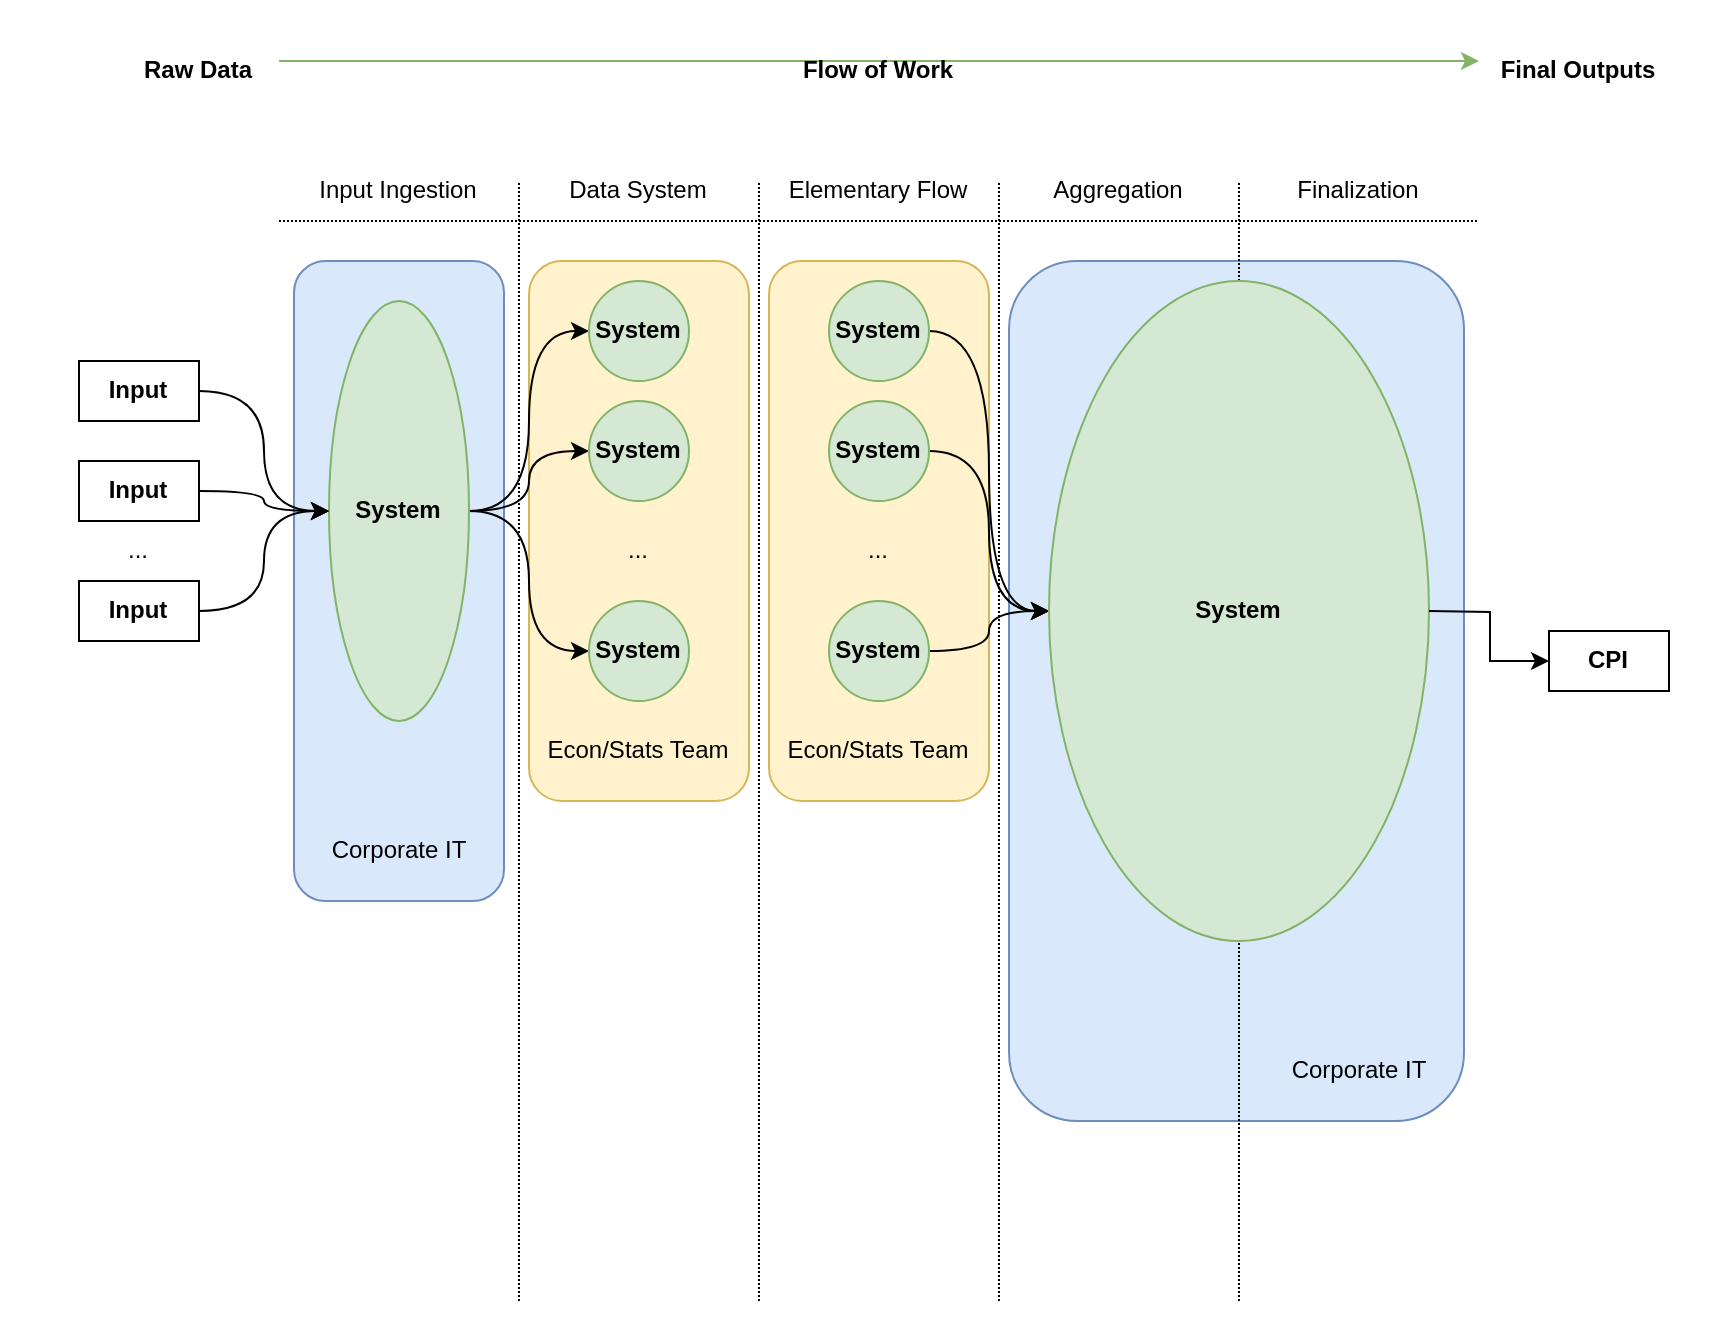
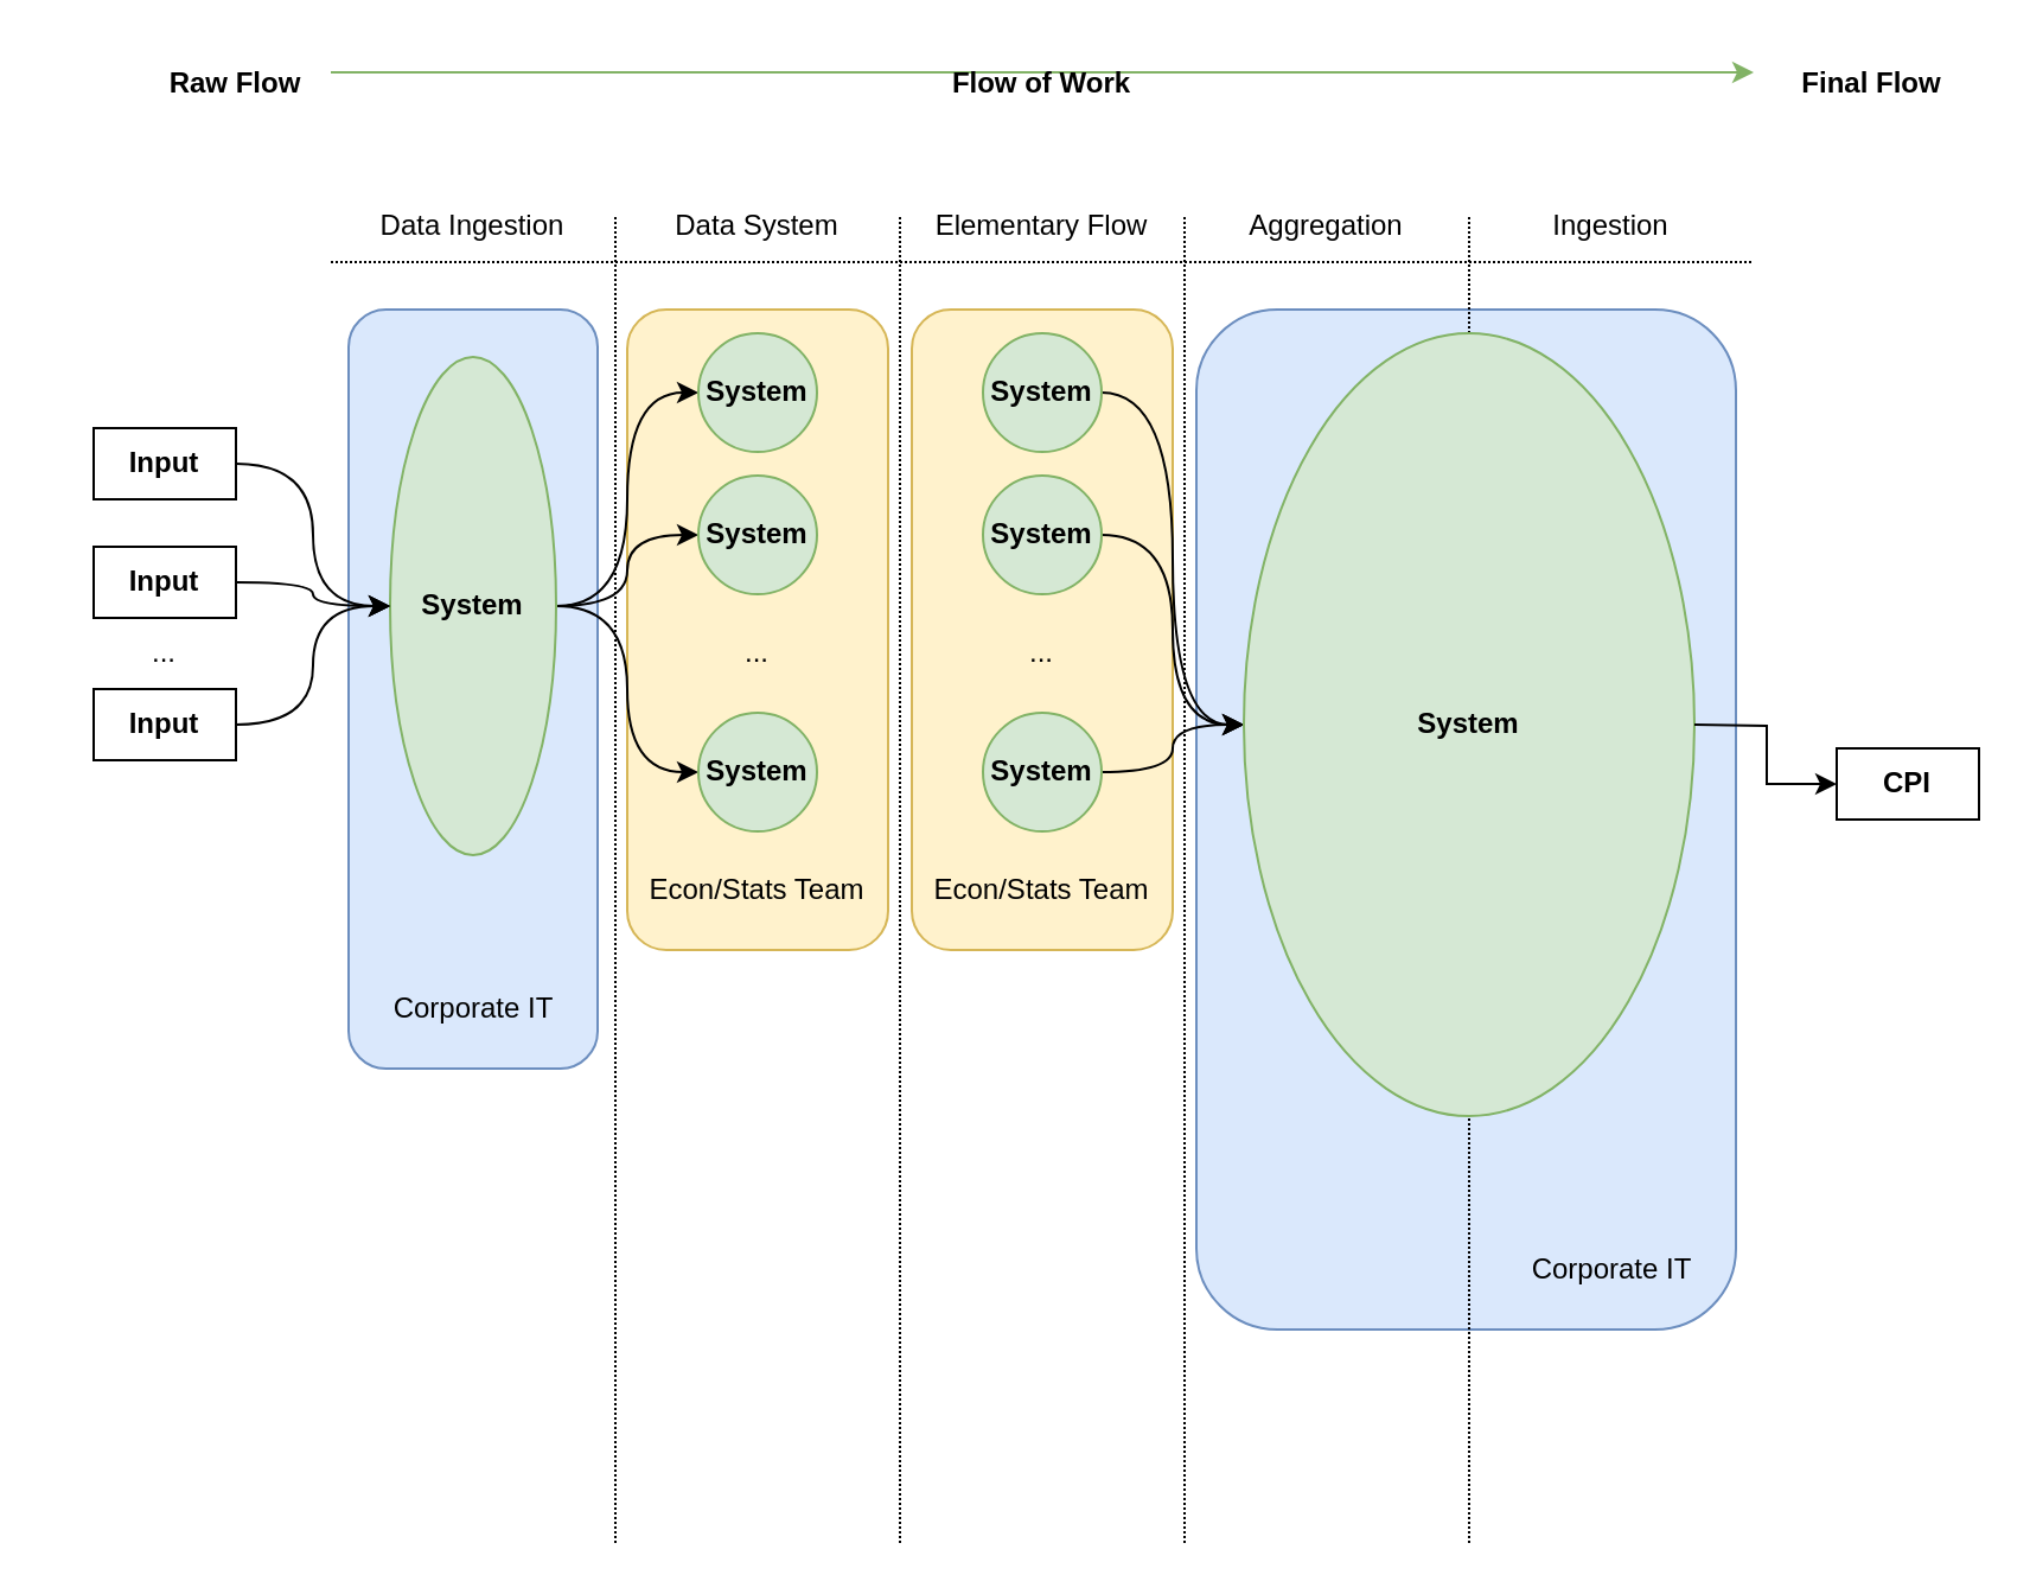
  <mxCell id="0" />
  <mxCell id="1" parent="0" />
  <mxCell id="2" value="" style="rounded=1;whiteSpace=wrap;html=1;fillColor=#dae8fc;strokeColor=#6c8ebf;" vertex="1" parent="1"><mxGeometry x="504" y="130" width="227.5" height="430" as="geometry" /></mxCell>
  <mxCell id="3" value="" style="rounded=1;whiteSpace=wrap;html=1;fillColor=#fff2cc;strokeColor=#d6b656;" vertex="1" parent="1"><mxGeometry x="264" y="130" width="110" height="270" as="geometry" /></mxCell>
  <mxCell id="4" value="" style="endArrow=none;html=1;rounded=0;strokeWidth=1;dashed=1;dashPattern=1 1;" parent="1" edge="1"><mxGeometry width="50" height="50" relative="1" as="geometry"><mxPoint x="139" y="110" as="sourcePoint" /><mxPoint x="739" y="110" as="targetPoint" /></mxGeometry></mxCell>
  <mxCell id="5" value="" style="endArrow=none;html=1;rounded=0;dashed=1;dashPattern=1 1;" parent="1" edge="1"><mxGeometry width="50" height="50" relative="1" as="geometry"><mxPoint x="259" y="650" as="sourcePoint" /><mxPoint x="259" y="90" as="targetPoint" /></mxGeometry></mxCell>
  <mxCell id="6" value="" style="endArrow=none;html=1;rounded=0;dashed=1;dashPattern=1 1;" parent="1" edge="1"><mxGeometry width="50" height="50" relative="1" as="geometry"><mxPoint x="379" y="650" as="sourcePoint" /><mxPoint x="379" y="90" as="targetPoint" /></mxGeometry></mxCell>
  <mxCell id="7" value="" style="endArrow=none;html=1;rounded=0;dashed=1;dashPattern=1 1;" parent="1" edge="1"><mxGeometry width="50" height="50" relative="1" as="geometry"><mxPoint x="499" y="650" as="sourcePoint" /><mxPoint x="499" y="90" as="targetPoint" /></mxGeometry></mxCell>
  <mxCell id="8" value="" style="endArrow=classic;html=1;rounded=0;fillColor=#d5e8d4;strokeColor=#82b366;" parent="1" edge="1"><mxGeometry width="50" height="50" relative="1" as="geometry"><mxPoint x="139" y="30" as="sourcePoint" /><mxPoint x="739" y="30" as="targetPoint" /></mxGeometry></mxCell>
  <mxCell id="9" value="Flow of Work" style="text;html=1;align=center;verticalAlign=middle;whiteSpace=wrap;rounded=0;fontStyle=1" parent="1" vertex="1"><mxGeometry x="399" y="20" width="80" height="30" as="geometry" /></mxCell>
- <mxCell id="10" value="&lt;b&gt;Raw Data&lt;/b&gt;" style="text;html=1;align=center;verticalAlign=middle;whiteSpace=wrap;rounded=0;" parent="1" vertex="1"><mxGeometry x="69" y="20" width="60" height="30" as="geometry" /></mxCell>
- <mxCell id="11" value="&lt;b&gt;Final Outputs&lt;/b&gt;" style="text;html=1;align=center;verticalAlign=middle;whiteSpace=wrap;rounded=0;" parent="1" vertex="1"><mxGeometry x="749" y="20" width="80" height="30" as="geometry" /></mxCell>
- <mxCell id="12" value="Input Ingestion" style="text;html=1;align=center;verticalAlign=middle;whiteSpace=wrap;rounded=0;" parent="1" vertex="1"><mxGeometry x="139" y="80" width="120" height="30" as="geometry" /></mxCell>
+ <mxCell id="10" value="&lt;b&gt;Raw Flow&lt;/b&gt;" style="text;html=1;align=center;verticalAlign=middle;whiteSpace=wrap;rounded=0;" parent="1" vertex="1"><mxGeometry x="69" y="20" width="60" height="30" as="geometry" /></mxCell>
+ <mxCell id="11" value="&lt;b&gt;Final Flow&lt;/b&gt;" style="text;html=1;align=center;verticalAlign=middle;whiteSpace=wrap;rounded=0;" parent="1" vertex="1"><mxGeometry x="749" y="20" width="80" height="30" as="geometry" /></mxCell>
+ <mxCell id="12" value="Data Ingestion" style="text;html=1;align=center;verticalAlign=middle;whiteSpace=wrap;rounded=0;" parent="1" vertex="1"><mxGeometry x="139" y="80" width="120" height="30" as="geometry" /></mxCell>
  <mxCell id="13" value="Data System" style="text;html=1;align=center;verticalAlign=middle;whiteSpace=wrap;rounded=0;" parent="1" vertex="1"><mxGeometry x="259" y="80" width="120" height="30" as="geometry" /></mxCell>
  <mxCell id="14" value="Elementary Flow" style="text;html=1;align=center;verticalAlign=middle;whiteSpace=wrap;rounded=0;" parent="1" vertex="1"><mxGeometry x="379" y="80" width="120" height="30" as="geometry" /></mxCell>
  <mxCell id="15" value="" style="endArrow=none;html=1;rounded=0;dashed=1;dashPattern=1 1;" parent="1" edge="1"><mxGeometry width="50" height="50" relative="1" as="geometry"><mxPoint x="619" y="650" as="sourcePoint" /><mxPoint x="619" y="90" as="targetPoint" /></mxGeometry></mxCell>
  <mxCell id="16" value="Aggregation" style="text;html=1;align=center;verticalAlign=middle;whiteSpace=wrap;rounded=0;" parent="1" vertex="1"><mxGeometry x="499" y="80" width="120" height="30" as="geometry" /></mxCell>
- <mxCell id="17" value="Finalization" style="text;html=1;align=center;verticalAlign=middle;whiteSpace=wrap;rounded=0;" parent="1" vertex="1"><mxGeometry x="619" y="80" width="120" height="30" as="geometry" /></mxCell>
+ <mxCell id="17" value="Ingestion" style="text;html=1;align=center;verticalAlign=middle;whiteSpace=wrap;rounded=0;" parent="1" vertex="1"><mxGeometry x="619" y="80" width="120" height="30" as="geometry" /></mxCell>
  <mxCell id="18" value="" style="rounded=1;whiteSpace=wrap;html=1;fillColor=#dae8fc;strokeColor=#6c8ebf;" vertex="1" parent="1"><mxGeometry x="146.5" y="130" width="105" height="320" as="geometry" /></mxCell>
  <mxCell id="19" value="Corporate IT" style="text;html=1;align=center;verticalAlign=middle;whiteSpace=wrap;rounded=0;" vertex="1" parent="1"><mxGeometry x="156.5" y="410" width="85" height="30" as="geometry" /></mxCell>
  <mxCell id="20" style="edgeStyle=orthogonalEdgeStyle;rounded=0;orthogonalLoop=1;jettySize=auto;html=1;curved=1;" edge="1" parent="1" source="23" target="24"><mxGeometry relative="1" as="geometry" /></mxCell>
  <mxCell id="21" style="edgeStyle=orthogonalEdgeStyle;rounded=0;orthogonalLoop=1;jettySize=auto;html=1;entryX=0;entryY=0.5;entryDx=0;entryDy=0;curved=1;" edge="1" parent="1" source="23" target="25"><mxGeometry relative="1" as="geometry" /></mxCell>
  <mxCell id="22" style="edgeStyle=orthogonalEdgeStyle;rounded=0;orthogonalLoop=1;jettySize=auto;html=1;entryX=0;entryY=0.5;entryDx=0;entryDy=0;curved=1;" edge="1" parent="1" source="23" target="26"><mxGeometry relative="1" as="geometry" /></mxCell>
  <mxCell id="23" value="&lt;b&gt;System&lt;/b&gt;" style="ellipse;whiteSpace=wrap;html=1;fillColor=#d5e8d4;strokeColor=#82b366;" vertex="1" parent="1"><mxGeometry x="164" y="150" width="70" height="210" as="geometry" /></mxCell>
  <mxCell id="24" value="&lt;b&gt;System&lt;/b&gt;" style="ellipse;whiteSpace=wrap;html=1;aspect=fixed;fillColor=#d5e8d4;strokeColor=#82b366;" vertex="1" parent="1"><mxGeometry x="294" y="140" width="50" height="50" as="geometry" /></mxCell>
  <mxCell id="25" value="&lt;b&gt;System&lt;/b&gt;" style="ellipse;whiteSpace=wrap;html=1;aspect=fixed;fillColor=#d5e8d4;strokeColor=#82b366;" vertex="1" parent="1"><mxGeometry x="294" y="200" width="50" height="50" as="geometry" /></mxCell>
  <mxCell id="26" value="&lt;b&gt;System&lt;/b&gt;" style="ellipse;whiteSpace=wrap;html=1;aspect=fixed;fillColor=#d5e8d4;strokeColor=#82b366;" vertex="1" parent="1"><mxGeometry x="294" y="300" width="50" height="50" as="geometry" /></mxCell>
  <mxCell id="27" value="Econ/Stats Team" style="text;html=1;align=center;verticalAlign=middle;whiteSpace=wrap;rounded=0;" vertex="1" parent="1"><mxGeometry x="270.25" y="360" width="97.5" height="30" as="geometry" /></mxCell>
  <mxCell id="28" value="..." style="text;html=1;align=center;verticalAlign=middle;whiteSpace=wrap;rounded=0;" vertex="1" parent="1"><mxGeometry x="270.25" y="260" width="97.5" height="30" as="geometry" /></mxCell>
  <mxCell id="29" value="" style="rounded=1;whiteSpace=wrap;html=1;fillColor=#fff2cc;strokeColor=#d6b656;" vertex="1" parent="1"><mxGeometry x="384" y="130" width="110" height="270" as="geometry" /></mxCell>
  <mxCell id="30" style="edgeStyle=orthogonalEdgeStyle;rounded=0;orthogonalLoop=1;jettySize=auto;html=1;entryX=0;entryY=0.5;entryDx=0;entryDy=0;curved=1;" edge="1" parent="1" source="31" target="38"><mxGeometry relative="1" as="geometry" /></mxCell>
  <mxCell id="31" value="&lt;b&gt;System&lt;/b&gt;" style="ellipse;whiteSpace=wrap;html=1;aspect=fixed;fillColor=#d5e8d4;strokeColor=#82b366;" vertex="1" parent="1"><mxGeometry x="414" y="140" width="50" height="50" as="geometry" /></mxCell>
  <mxCell id="32" style="edgeStyle=orthogonalEdgeStyle;rounded=0;orthogonalLoop=1;jettySize=auto;html=1;curved=1;" edge="1" parent="1" source="33" target="38"><mxGeometry relative="1" as="geometry" /></mxCell>
  <mxCell id="33" value="&lt;b&gt;System&lt;/b&gt;" style="ellipse;whiteSpace=wrap;html=1;aspect=fixed;fillColor=#d5e8d4;strokeColor=#82b366;" vertex="1" parent="1"><mxGeometry x="414" y="200" width="50" height="50" as="geometry" /></mxCell>
  <mxCell id="34" style="edgeStyle=orthogonalEdgeStyle;rounded=0;orthogonalLoop=1;jettySize=auto;html=1;entryX=0;entryY=0.5;entryDx=0;entryDy=0;curved=1;" edge="1" parent="1" source="35" target="38"><mxGeometry relative="1" as="geometry" /></mxCell>
  <mxCell id="35" value="&lt;b&gt;System&lt;/b&gt;" style="ellipse;whiteSpace=wrap;html=1;aspect=fixed;fillColor=#d5e8d4;strokeColor=#82b366;" vertex="1" parent="1"><mxGeometry x="414" y="300" width="50" height="50" as="geometry" /></mxCell>
  <mxCell id="36" value="Econ/Stats Team" style="text;html=1;align=center;verticalAlign=middle;whiteSpace=wrap;rounded=0;" vertex="1" parent="1"><mxGeometry x="390.25" y="360" width="97.5" height="30" as="geometry" /></mxCell>
  <mxCell id="37" value="..." style="text;html=1;align=center;verticalAlign=middle;whiteSpace=wrap;rounded=0;" vertex="1" parent="1"><mxGeometry x="390.25" y="260" width="97.5" height="30" as="geometry" /></mxCell>
  <mxCell id="38" value="&lt;b&gt;System&lt;/b&gt;" style="ellipse;whiteSpace=wrap;html=1;fillColor=#d5e8d4;strokeColor=#82b366;" vertex="1" parent="1"><mxGeometry x="524" y="140" width="190" height="330" as="geometry" /></mxCell>
  <mxCell id="39" value="Corporate IT" style="text;html=1;align=center;verticalAlign=middle;whiteSpace=wrap;rounded=0;" vertex="1" parent="1"><mxGeometry x="636.5" y="520" width="85" height="30" as="geometry" /></mxCell>
  <mxCell id="40" style="edgeStyle=orthogonalEdgeStyle;rounded=0;orthogonalLoop=1;jettySize=auto;html=1;entryX=0;entryY=0.5;entryDx=0;entryDy=0;" edge="1" parent="1" target="41"><mxGeometry relative="1" as="geometry"><mxPoint x="714" y="305" as="sourcePoint" /></mxGeometry></mxCell>
  <mxCell id="41" value="&lt;b&gt;CPI&lt;/b&gt;" style="text;html=1;align=center;verticalAlign=middle;whiteSpace=wrap;rounded=0;strokeColor=default;" vertex="1" parent="1"><mxGeometry x="774" y="315" width="60" height="30" as="geometry" /></mxCell>
  <mxCell id="42" style="edgeStyle=orthogonalEdgeStyle;rounded=0;orthogonalLoop=1;jettySize=auto;html=1;curved=1;" edge="1" parent="1" source="43" target="23"><mxGeometry relative="1" as="geometry" /></mxCell>
  <mxCell id="43" value="&lt;b&gt;Input&lt;/b&gt;" style="text;html=1;align=center;verticalAlign=middle;whiteSpace=wrap;rounded=0;strokeColor=default;" vertex="1" parent="1"><mxGeometry x="39" y="180" width="60" height="30" as="geometry" /></mxCell>
  <mxCell id="44" style="edgeStyle=orthogonalEdgeStyle;rounded=0;orthogonalLoop=1;jettySize=auto;html=1;entryX=0;entryY=0.5;entryDx=0;entryDy=0;curved=1;" edge="1" parent="1" source="45" target="23"><mxGeometry relative="1" as="geometry" /></mxCell>
  <mxCell id="45" value="&lt;b&gt;Input&lt;/b&gt;" style="text;html=1;align=center;verticalAlign=middle;whiteSpace=wrap;rounded=0;strokeColor=default;" vertex="1" parent="1"><mxGeometry x="39" y="230" width="60" height="30" as="geometry" /></mxCell>
  <mxCell id="46" style="edgeStyle=orthogonalEdgeStyle;rounded=0;orthogonalLoop=1;jettySize=auto;html=1;curved=1;" edge="1" parent="1" source="47" target="23"><mxGeometry relative="1" as="geometry" /></mxCell>
  <mxCell id="47" value="&lt;b&gt;Input&lt;/b&gt;" style="text;html=1;align=center;verticalAlign=middle;whiteSpace=wrap;rounded=0;strokeColor=default;" vertex="1" parent="1"><mxGeometry x="39" y="290" width="60" height="30" as="geometry" /></mxCell>
  <mxCell id="48" value="..." style="text;html=1;align=center;verticalAlign=middle;whiteSpace=wrap;rounded=0;" vertex="1" parent="1"><mxGeometry x="20.25" y="260" width="97.5" height="30" as="geometry" /></mxCell>
